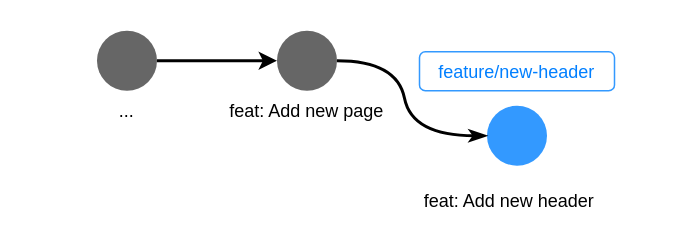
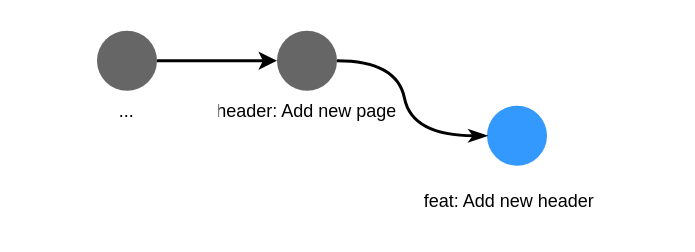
  <mxCell id="0" />
  <mxCell id="1" parent="0" />
  <mxCell id="2" value="" style="ellipse;whiteSpace=wrap;html=1;aspect=fixed;strokeWidth=5;strokeColor=none;fillColor=#666666;" parent="1" vertex="1"><mxGeometry x="64" y="20" width="40" height="40" as="geometry" /></mxCell>
  <mxCell id="3" value="" style="ellipse;whiteSpace=wrap;html=1;aspect=fixed;strokeWidth=5;strokeColor=none;fillColor=#666666;" parent="1" vertex="1"><mxGeometry x="184" y="20" width="40" height="40" as="geometry" /></mxCell>
  <mxCell id="4" value="" style="ellipse;whiteSpace=wrap;html=1;aspect=fixed;strokeWidth=5;strokeColor=none;fillColor=#3399FF;" parent="1" vertex="1"><mxGeometry x="324" y="70" width="40" height="40" as="geometry" /></mxCell>
  <mxCell id="5" value="" style="curved=1;endArrow=classicThin;html=1;exitX=1;exitY=0.5;exitDx=0;exitDy=0;entryX=0;entryY=0.5;entryDx=0;entryDy=0;strokeWidth=2;endFill=1;" parent="1" source="3" target="4" edge="1"><mxGeometry width="50" height="50" relative="1" as="geometry"><mxPoint x="414" y="180" as="sourcePoint" /><mxPoint x="464" y="130" as="targetPoint" /><Array as="points"><mxPoint x="264" y="40" /><mxPoint x="274" y="90" /></Array></mxGeometry></mxCell>
  <mxCell id="6" value="" style="endArrow=classic;html=1;strokeWidth=2;exitX=1;exitY=0.5;exitDx=0;exitDy=0;entryX=0;entryY=0.5;entryDx=0;entryDy=0;" parent="1" source="2" target="3" edge="1"><mxGeometry width="50" height="50" relative="1" as="geometry"><mxPoint x="414" y="180" as="sourcePoint" /><mxPoint x="464" y="130" as="targetPoint" /></mxGeometry></mxCell>
- <mxCell id="7" value="feature/new-header" style="text;fillColor=none;align=center;verticalAlign=top;spacingLeft=4;spacingRight=4;overflow=hidden;rotatable=0;points=[[0,0.5],[1,0.5]];portConstraint=eastwest;rounded=1;strokeWidth=1;fontColor=#007FFF;strokeColor=#3399FF;" parent="1" vertex="1"><mxGeometry x="279" y="34" width="130" height="26" as="geometry" /></mxCell>
  <mxCell id="8" value="feat: Add new header" style="text;fillColor=none;align=center;verticalAlign=top;spacingLeft=4;spacingRight=4;overflow=hidden;rotatable=0;points=[[0,0.5],[1,0.5]];portConstraint=eastwest;rounded=0;strokeWidth=1;" parent="1" vertex="1"><mxGeometry x="237.44" y="120" width="203.12" height="26" as="geometry" /></mxCell>
- <mxCell id="9" value="feat: Add new page" style="text;fillColor=none;align=center;verticalAlign=top;spacingLeft=4;spacingRight=4;overflow=hidden;rotatable=0;points=[[0,0.5],[1,0.5]];portConstraint=eastwest;rounded=0;strokeWidth=1;" parent="1" vertex="1"><mxGeometry x="140.87" y="60" width="126.25" height="50" as="geometry" /></mxCell>
+ <mxCell id="9" value="header: Add new page" style="text;fillColor=none;align=center;verticalAlign=top;spacingLeft=4;spacingRight=4;overflow=hidden;rotatable=0;points=[[0,0.5],[1,0.5]];portConstraint=eastwest;rounded=0;strokeWidth=1;" parent="1" vertex="1"><mxGeometry x="140.87" y="60" width="126.25" height="50" as="geometry" /></mxCell>
  <mxCell id="10" value="..." style="text;fillColor=none;align=center;verticalAlign=top;spacingLeft=4;spacingRight=4;overflow=hidden;rotatable=0;points=[[0,0.5],[1,0.5]];portConstraint=eastwest;rounded=0;strokeWidth=1;" parent="1" vertex="1"><mxGeometry x="20.87" y="60" width="126.25" height="50" as="geometry" /></mxCell>
